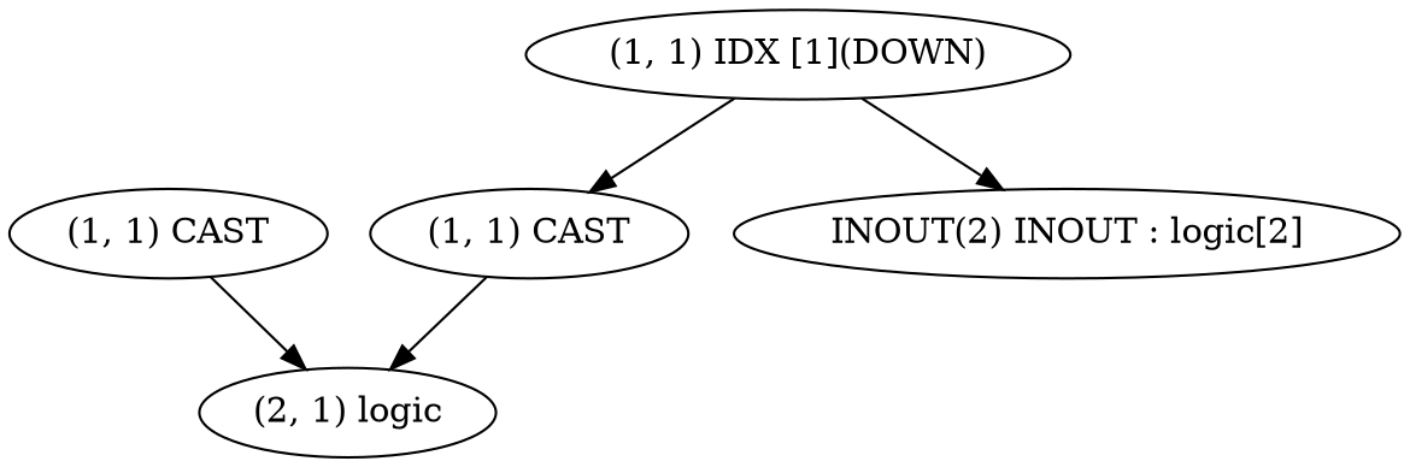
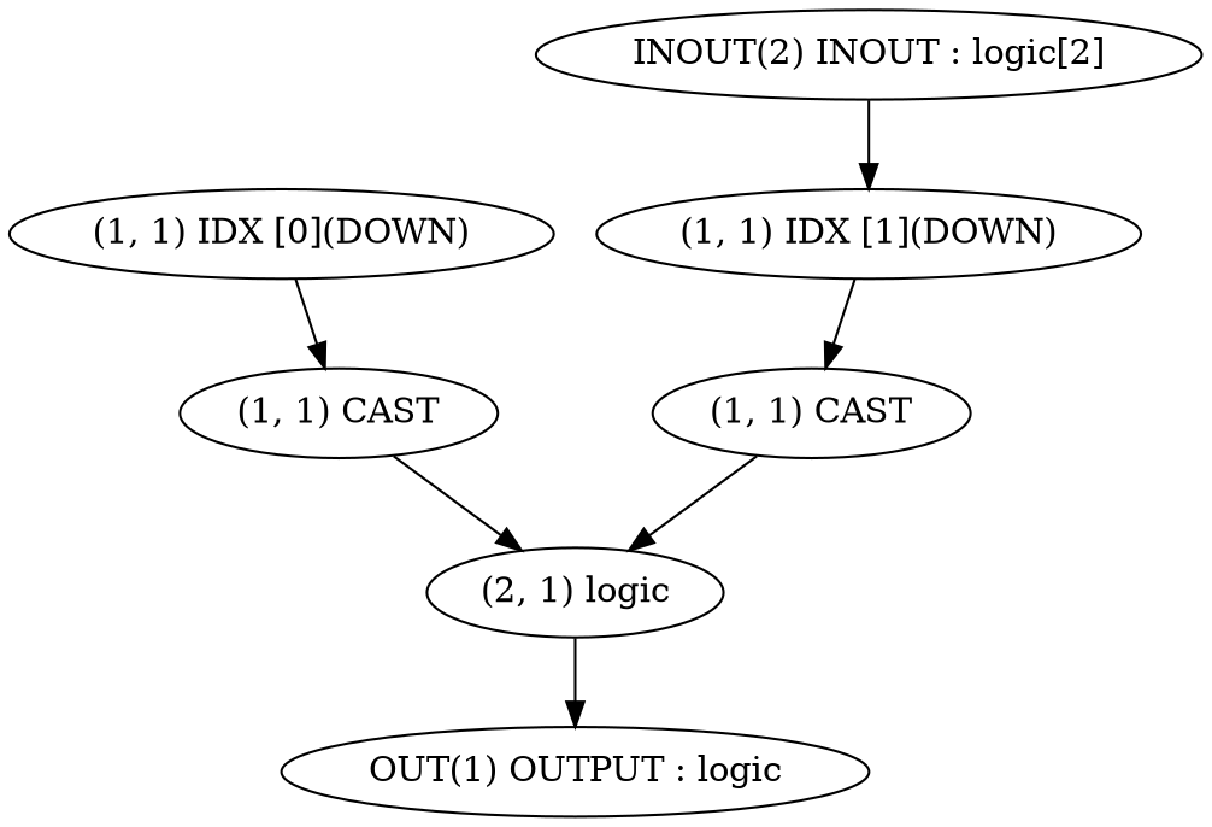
  digraph {
    n1 [label="(1, 1) CAST"]
    n2 [label="(2, 1) logic"]
+   n3 [label="OUT(1) OUTPUT : logic"]
    n4 [label="(1, 1) IDX [1](DOWN)"]
    n5 [label="(1, 1) CAST"]
+   n6 [label="(1, 1) IDX [0](DOWN)"]
    n7 [label="INOUT(2) INOUT : logic[2]"]
    n1 -> n2
+   n2 -> n3
    n4 -> n1
    n5 -> n2
-   n4 -> n7
+   n6 -> n5
+   n7 -> n4
  }
